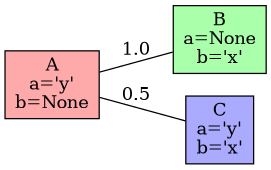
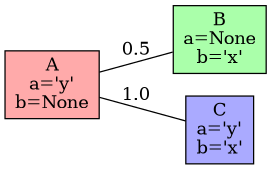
  graph {
    rankdir=LR
    splines=polyline
    node [nodesep=4 shape=record style=filled]
    "A\na='y'\nb=None" [fillcolor="#ffaaaa"]
    "B\na=None\nb='x'" [fillcolor="#aaffaa"]
    "C\na='y'\nb='x'" [fillcolor="#aaaaff"]
-   "A\na='y'\nb=None" -- "B\na=None\nb='x'" [label=1.0]
-   "A\na='y'\nb=None" -- "C\na='y'\nb='x'" [label=0.5]
+   "A\na='y'\nb=None" -- "B\na=None\nb='x'" [label=0.5]
+   "A\na='y'\nb=None" -- "C\na='y'\nb='x'" [label=1.0]
  }
